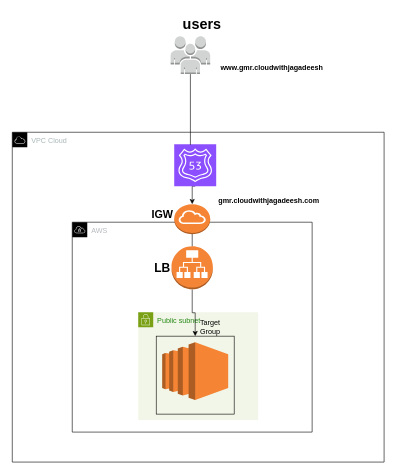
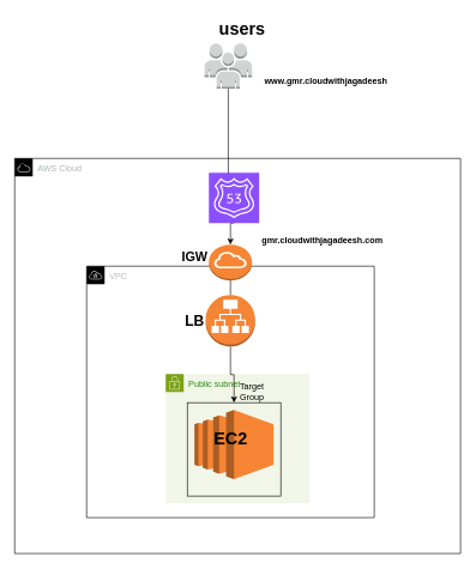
  <mxCell id="0" />
  <mxCell id="1" parent="0" />
- <mxCell id="2" value="VPC Cloud" style="sketch=0;outlineConnect=0;gradientColor=none;html=1;whiteSpace=wrap;fontSize=12;fontStyle=0;shape=mxgraph.aws4.group;grIcon=mxgraph.aws4.group_aws_cloud;strokeColor=default;fillColor=none;verticalAlign=top;align=left;spacingLeft=30;fontColor=#AAB7B8;dashed=0;" vertex="1" parent="1"><mxGeometry x="20" y="220" width="620" height="550" as="geometry" /></mxCell>
- <mxCell id="3" value="AWS" style="sketch=0;outlineConnect=0;gradientColor=none;html=1;whiteSpace=wrap;fontSize=12;fontStyle=0;shape=mxgraph.aws4.group;grIcon=mxgraph.aws4.group_vpc;strokeColor=#000000;fillColor=none;verticalAlign=top;align=left;spacingLeft=30;fontColor=#B6BABF;dashed=0;" vertex="1" parent="1"><mxGeometry x="120" y="370" width="400" height="350" as="geometry" /></mxCell>
+ <mxCell id="2" value="AWS Cloud" style="sketch=0;outlineConnect=0;gradientColor=none;html=1;whiteSpace=wrap;fontSize=12;fontStyle=0;shape=mxgraph.aws4.group;grIcon=mxgraph.aws4.group_aws_cloud;strokeColor=default;fillColor=none;verticalAlign=top;align=left;spacingLeft=30;fontColor=#AAB7B8;dashed=0;" vertex="1" parent="1"><mxGeometry x="20" y="220" width="620" height="550" as="geometry" /></mxCell>
+ <mxCell id="3" value="VPC" style="sketch=0;outlineConnect=0;gradientColor=none;html=1;whiteSpace=wrap;fontSize=12;fontStyle=0;shape=mxgraph.aws4.group;grIcon=mxgraph.aws4.group_vpc;strokeColor=#000000;fillColor=none;verticalAlign=top;align=left;spacingLeft=30;fontColor=#B6BABF;dashed=0;" vertex="1" parent="1"><mxGeometry x="120" y="370" width="400" height="350" as="geometry" /></mxCell>
  <mxCell id="4" value="Public subnet" style="points=[[0,0],[0.25,0],[0.5,0],[0.75,0],[1,0],[1,0.25],[1,0.5],[1,0.75],[1,1],[0.75,1],[0.5,1],[0.25,1],[0,1],[0,0.75],[0,0.5],[0,0.25]];outlineConnect=0;gradientColor=none;html=1;whiteSpace=wrap;fontSize=12;fontStyle=0;container=1;pointerEvents=0;collapsible=0;recursiveResize=0;shape=mxgraph.aws4.group;grIcon=mxgraph.aws4.group_security_group;grStroke=0;strokeColor=#7AA116;fillColor=#F2F6E8;verticalAlign=top;align=left;spacingLeft=30;fontColor=#248814;dashed=0;" vertex="1" parent="1"><mxGeometry x="230" y="520" width="200" height="180" as="geometry" /></mxCell>
  <mxCell id="5" value="" style="outlineConnect=0;dashed=0;verticalLabelPosition=bottom;verticalAlign=top;align=center;html=1;shape=mxgraph.aws3.ec2;fillColor=#F58534;gradientColor=none;" vertex="1" parent="4"><mxGeometry x="40" y="50" width="110" height="96.5" as="geometry" /></mxCell>
  <mxCell id="6" value="" style="whiteSpace=wrap;html=1;aspect=fixed;fillColor=none;" vertex="1" parent="4"><mxGeometry x="30" y="40" width="130" height="130" as="geometry" /></mxCell>
+ <mxCell id="7" value="EC2" style="text;strokeColor=none;fillColor=none;html=1;fontSize=24;fontStyle=1;verticalAlign=middle;align=center;" vertex="1" parent="4"><mxGeometry x="40" y="70" width="100" height="40" as="geometry" /></mxCell>
  <mxCell id="8" style="edgeStyle=orthogonalEdgeStyle;rounded=0;orthogonalLoop=1;jettySize=auto;html=1;exitX=0.5;exitY=1;exitDx=0;exitDy=0;exitPerimeter=0;entryX=0.5;entryY=0;entryDx=0;entryDy=0;" edge="1" parent="1" source="9" target="6"><mxGeometry relative="1" as="geometry" /></mxCell>
  <mxCell id="9" value="" style="outlineConnect=0;dashed=0;verticalLabelPosition=bottom;verticalAlign=top;align=center;html=1;shape=mxgraph.aws3.application_load_balancer;fillColor=#F58536;gradientColor=none;" vertex="1" parent="1"><mxGeometry x="285.5" y="410" width="69" height="72" as="geometry" /></mxCell>
  <mxCell id="10" value="" style="outlineConnect=0;dashed=0;verticalLabelPosition=bottom;verticalAlign=top;align=center;html=1;shape=mxgraph.aws3.internet_gateway;fillColor=#F58534;gradientColor=none;" vertex="1" parent="1"><mxGeometry x="290" y="340" width="60" height="50" as="geometry" /></mxCell>
  <mxCell id="11" style="edgeStyle=orthogonalEdgeStyle;rounded=0;orthogonalLoop=1;jettySize=auto;html=1;exitX=0.5;exitY=1;exitDx=0;exitDy=0;exitPerimeter=0;" edge="1" parent="1" source="12" target="10"><mxGeometry relative="1" as="geometry"><Array as="points"><mxPoint x="320" y="310" /></Array></mxGeometry></mxCell>
  <mxCell id="12" value="" style="sketch=0;points=[[0,0,0],[0.25,0,0],[0.5,0,0],[0.75,0,0],[1,0,0],[0,1,0],[0.25,1,0],[0.5,1,0],[0.75,1,0],[1,1,0],[0,0.25,0],[0,0.5,0],[0,0.75,0],[1,0.25,0],[1,0.5,0],[1,0.75,0]];outlineConnect=0;fontColor=#232F3E;fillColor=#8C4FFF;strokeColor=#ffffff;dashed=0;verticalLabelPosition=bottom;verticalAlign=top;align=center;html=1;fontSize=12;fontStyle=0;aspect=fixed;shape=mxgraph.aws4.resourceIcon;resIcon=mxgraph.aws4.route_53;" vertex="1" parent="1"><mxGeometry x="290" y="240" width="70" height="70" as="geometry" /></mxCell>
  <mxCell id="13" value="" style="endArrow=none;html=1;rounded=0;exitX=0.5;exitY=1;exitDx=0;exitDy=0;exitPerimeter=0;entryX=0.5;entryY=0;entryDx=0;entryDy=0;entryPerimeter=0;" edge="1" parent="1" source="10" target="9"><mxGeometry width="50" height="50" relative="1" as="geometry"><mxPoint x="280" y="480" as="sourcePoint" /><mxPoint x="330" y="430" as="targetPoint" /></mxGeometry></mxCell>
  <mxCell id="14" value="" style="outlineConnect=0;dashed=0;verticalLabelPosition=bottom;verticalAlign=top;align=center;html=1;shape=mxgraph.aws3.users;fillColor=#D2D3D3;gradientColor=none;" vertex="1" parent="1"><mxGeometry x="284" y="60" width="66" height="63" as="geometry" /></mxCell>
  <mxCell id="15" value="" style="endArrow=none;html=1;rounded=0;exitX=0.5;exitY=1;exitDx=0;exitDy=0;exitPerimeter=0;entryX=0.386;entryY=0.014;entryDx=0;entryDy=0;entryPerimeter=0;" edge="1" parent="1" source="14" target="12"><mxGeometry width="50" height="50" relative="1" as="geometry"><mxPoint x="280" y="240" as="sourcePoint" /><mxPoint x="330" y="190" as="targetPoint" /></mxGeometry></mxCell>
  <mxCell id="16" value="Target Group" style="text;html=1;align=center;verticalAlign=middle;whiteSpace=wrap;rounded=0;" vertex="1" parent="1"><mxGeometry x="320" y="530" width="60" height="30" as="geometry" /></mxCell>
  <mxCell id="17" value="&lt;span style=&quot;font-size: 20px;&quot;&gt;LB&lt;/span&gt;" style="text;strokeColor=none;fillColor=none;html=1;fontSize=24;fontStyle=1;verticalAlign=middle;align=center;" vertex="1" parent="1"><mxGeometry x="220" y="426" width="100" height="40" as="geometry" /></mxCell>
  <mxCell id="18" value="&lt;font style=&quot;font-size: 18px;&quot;&gt;IGW&lt;/font&gt;" style="text;strokeColor=none;fillColor=none;html=1;fontSize=24;fontStyle=1;verticalAlign=middle;align=center;" vertex="1" parent="1"><mxGeometry x="220" y="335" width="100" height="40" as="geometry" /></mxCell>
  <mxCell id="19" value="users" style="text;strokeColor=none;fillColor=none;html=1;fontSize=24;fontStyle=1;verticalAlign=middle;align=center;" vertex="1" parent="1"><mxGeometry x="285.5" y="20" width="100" height="40" as="geometry" /></mxCell>
  <mxCell id="20" value="&lt;b&gt;gmr.cloudwithjagadeesh.com&lt;/b&gt;" style="text;html=1;align=center;verticalAlign=middle;whiteSpace=wrap;rounded=0;" vertex="1" parent="1"><mxGeometry x="360" y="320" width="175.5" height="30" as="geometry" /></mxCell>
  <mxCell id="21" value="www.gmr.cloudwithjagadeesh" style="text;html=1;align=center;verticalAlign=middle;whiteSpace=wrap;rounded=0;fontStyle=1" vertex="1" parent="1"><mxGeometry x="422.75" y="96.5" width="60" height="30" as="geometry" /></mxCell>
